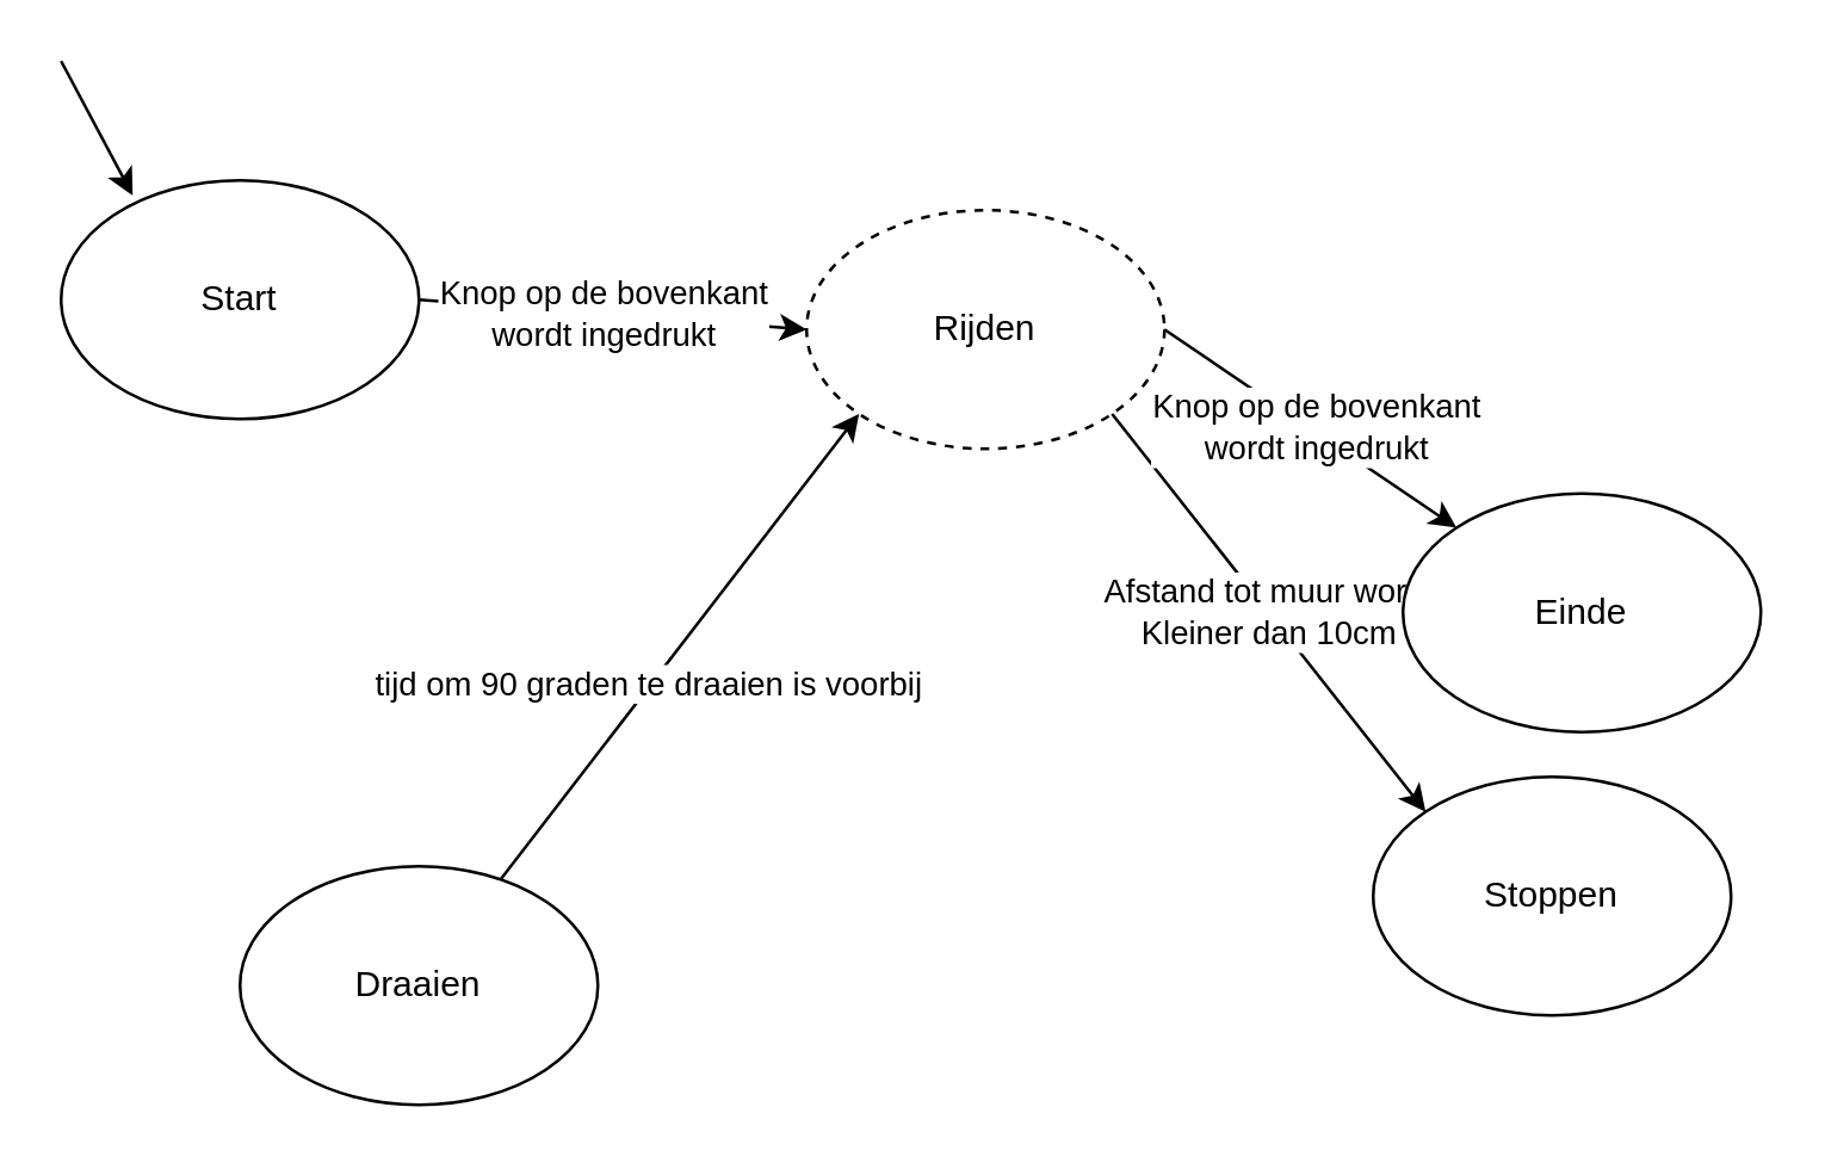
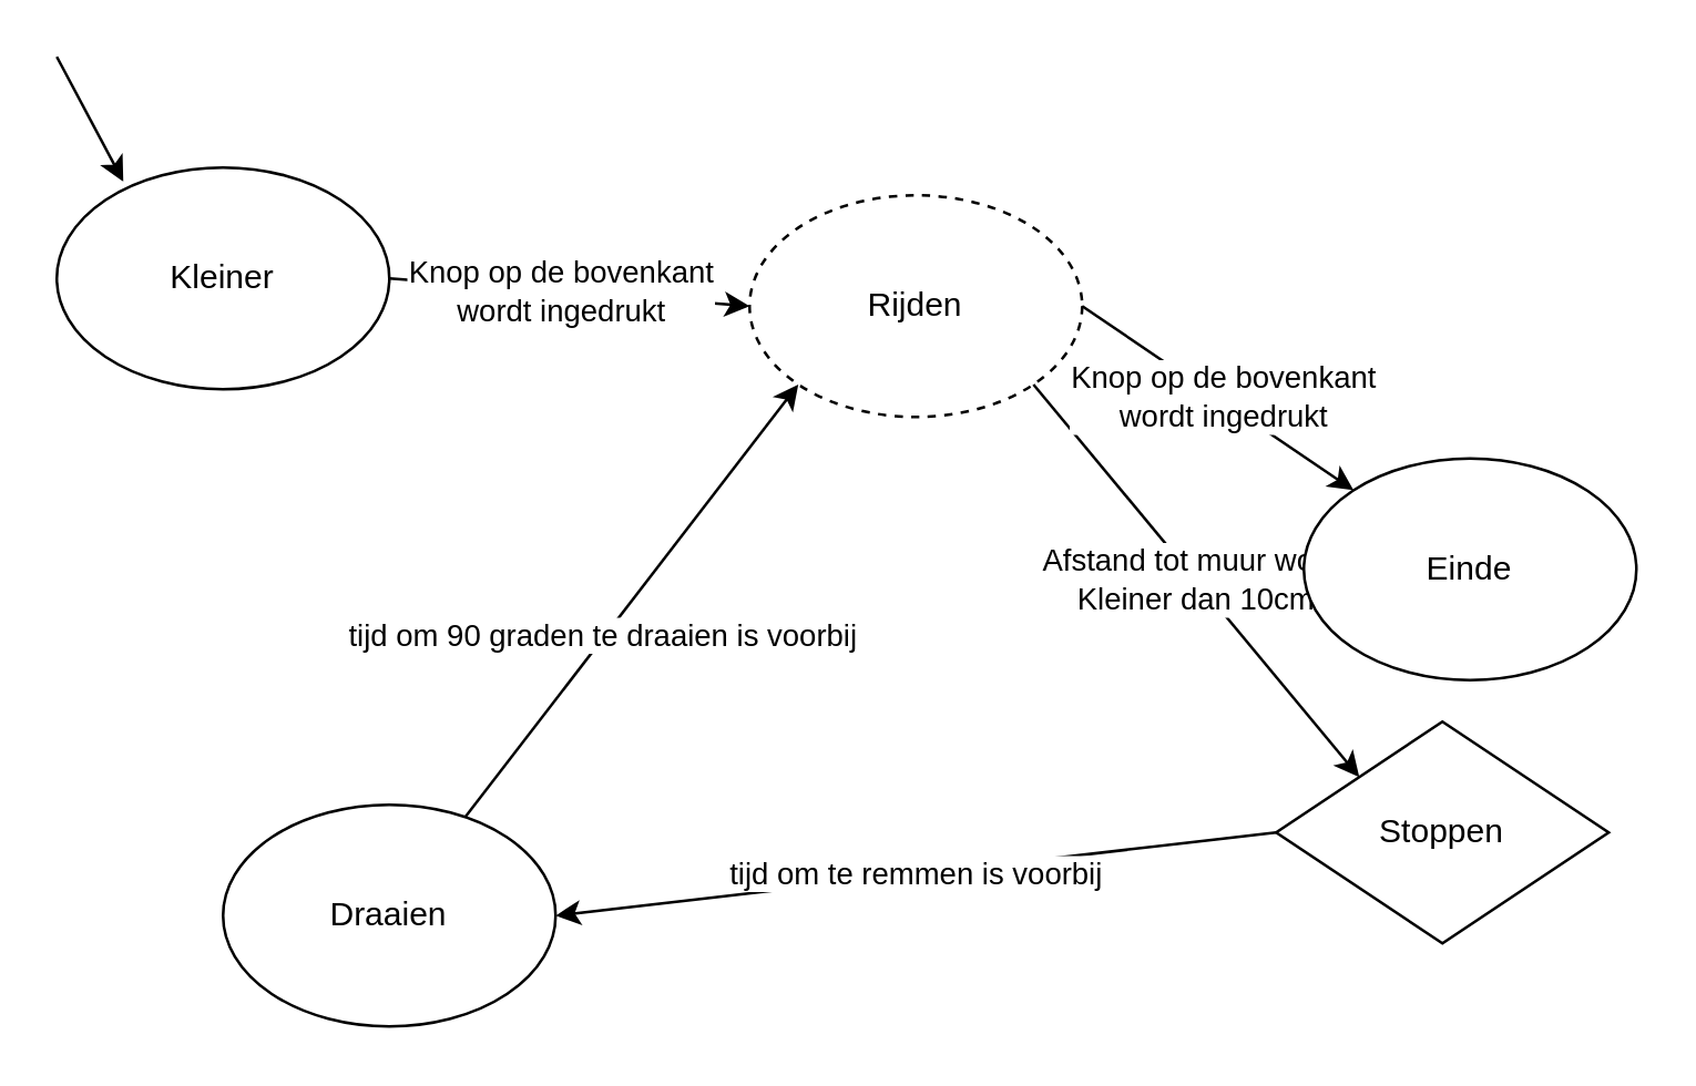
  <mxCell id="0" />
  <mxCell id="1" parent="0" />
- <mxCell id="2" value="Start" style="ellipse;whiteSpace=wrap;html=1;" vertex="1" parent="1"><mxGeometry x="20" y="60" width="120" height="80" as="geometry" /></mxCell>
+ <mxCell id="2" value="Kleiner" style="ellipse;whiteSpace=wrap;html=1;" vertex="1" parent="1"><mxGeometry x="20" y="60" width="120" height="80" as="geometry" /></mxCell>
  <mxCell id="3" value="Rijden" style="ellipse;whiteSpace=wrap;html=1;dashed=1;" vertex="1" parent="1"><mxGeometry x="270" y="70" width="120" height="80" as="geometry" /></mxCell>
- <mxCell id="4" value="Stoppen" style="ellipse;whiteSpace=wrap;html=1;" vertex="1" parent="1"><mxGeometry x="460" y="260" width="120" height="80" as="geometry" /></mxCell>
+ <mxCell id="4" value="Stoppen" style="rhombus;whiteSpace=wrap;html=1;" vertex="1" parent="1"><mxGeometry x="460" y="260" width="120" height="80" as="geometry" /></mxCell>
  <mxCell id="5" value="Draaien" style="ellipse;whiteSpace=wrap;html=1;" vertex="1" parent="1"><mxGeometry x="80" y="290" width="120" height="80" as="geometry" /></mxCell>
  <mxCell id="6" value="" style="endArrow=classic;html=1;rounded=0;entryX=0;entryY=0.5;entryDx=0;entryDy=0;exitX=1;exitY=0.5;exitDx=0;exitDy=0;" edge="1" parent="1" source="2" target="3"><mxGeometry width="50" height="50" relative="1" as="geometry"><mxPoint x="320" y="430" as="sourcePoint" /><mxPoint x="370" y="380" as="targetPoint" /><Array as="points" /></mxGeometry></mxCell>
  <mxCell id="7" value="Knop op de bovenkant&lt;br&gt;wordt ingedrukt" style="edgeLabel;html=1;align=center;verticalAlign=middle;resizable=0;points=[];" vertex="1" connectable="0" parent="6"><mxGeometry x="-0.046" relative="1" as="geometry"><mxPoint as="offset" /></mxGeometry></mxCell>
  <mxCell id="8" value="Afstand tot muur wordt&lt;br&gt;Kleiner dan 10cm" style="endArrow=classic;html=1;rounded=0;entryX=0;entryY=0;entryDx=0;entryDy=0;exitX=1;exitY=1;exitDx=0;exitDy=0;" edge="1" parent="1" source="3" target="4"><mxGeometry width="50" height="50" relative="1" as="geometry"><mxPoint x="320" y="430" as="sourcePoint" /><mxPoint x="370" y="380" as="targetPoint" /></mxGeometry></mxCell>
+ <mxCell id="9" value="tijd om te remmen is voorbij" style="endArrow=classic;html=1;rounded=0;entryX=1;entryY=0.5;entryDx=0;entryDy=0;exitX=0;exitY=0.5;exitDx=0;exitDy=0;" edge="1" parent="1" source="4" target="5"><mxGeometry width="50" height="50" relative="1" as="geometry"><mxPoint x="320" y="430" as="sourcePoint" /><mxPoint x="370" y="380" as="targetPoint" /></mxGeometry></mxCell>
  <mxCell id="10" value="" style="endArrow=classic;html=1;rounded=0;entryX=0;entryY=1;entryDx=0;entryDy=0;" edge="1" parent="1" source="5" target="3"><mxGeometry width="50" height="50" relative="1" as="geometry"><mxPoint x="320" y="430" as="sourcePoint" /><mxPoint x="370" y="380" as="targetPoint" /><Array as="points" /></mxGeometry></mxCell>
  <mxCell id="11" value="tijd om 90 graden te draaien is voorbij" style="edgeLabel;html=1;align=center;verticalAlign=middle;resizable=0;points=[];" vertex="1" connectable="0" parent="10"><mxGeometry x="-0.173" y="1" relative="1" as="geometry"><mxPoint y="-1" as="offset" /></mxGeometry></mxCell>
  <mxCell id="12" value="" style="endArrow=classic;html=1;rounded=0;exitX=1;exitY=0.5;exitDx=0;exitDy=0;" edge="1" parent="1" source="3" target="14"><mxGeometry width="50" height="50" relative="1" as="geometry"><mxPoint x="320" y="430" as="sourcePoint" /><mxPoint x="490" y="110" as="targetPoint" /></mxGeometry></mxCell>
  <mxCell id="13" value="Knop op de bovenkant&lt;br&gt;wordt ingedrukt" style="edgeLabel;html=1;align=center;verticalAlign=middle;resizable=0;points=[];" vertex="1" connectable="0" parent="12"><mxGeometry x="0.02" y="2" relative="1" as="geometry"><mxPoint as="offset" /></mxGeometry></mxCell>
  <mxCell id="14" value="Einde" style="ellipse;whiteSpace=wrap;html=1;" vertex="1" parent="1"><mxGeometry x="470" y="165" width="120" height="80" as="geometry" /></mxCell>
  <mxCell id="15" value="" style="endArrow=classic;html=1;rounded=0;entryX=0.2;entryY=0.063;entryDx=0;entryDy=0;entryPerimeter=0;" edge="1" parent="1" target="2"><mxGeometry width="50" height="50" relative="1" as="geometry"><mxPoint x="20" y="20" as="sourcePoint" /><mxPoint x="410" y="310" as="targetPoint" /></mxGeometry></mxCell>
